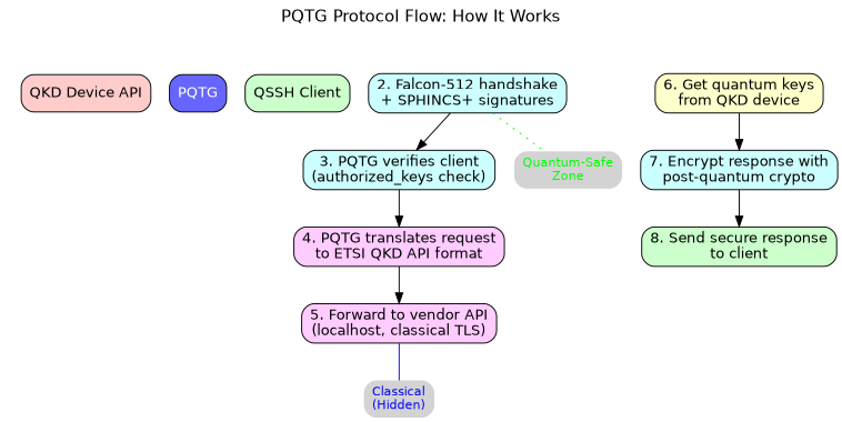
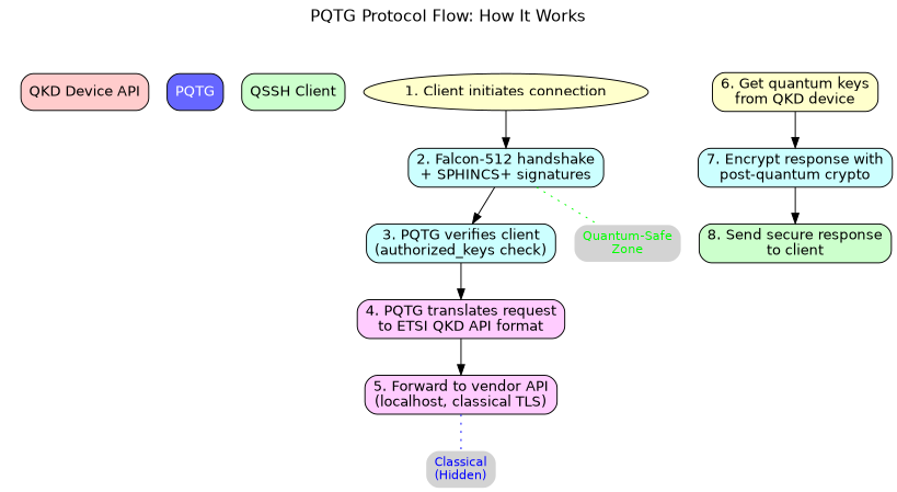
  digraph {
    fontname="DejaVu Sans"
    fontsize=16
    label="PQTG Protocol Flow: How It Works"
    labelloc=t
    rankdir=TB
    node [fillcolor="#ccffff" fontname="DejaVu Sans" shape=box style="rounded,filled"]
    edge [fontname="DejaVu Sans"]
    n1 [fillcolor="#ccffcc" label="QSSH Client"]
    n2 [fillcolor="#6666ff" fontcolor=white label=PQTG]
    n3 [fillcolor="#ffcccc" label="QKD Device API"]
+   n4 [fillcolor="#ffffcc" label="1. Client initiates connection" shape=ellipse]
    n5 [label="2. Falcon-512 handshake\n+ SPHINCS+ signatures"]
    n6 [label="3. PQTG verifies client\n(authorized_keys check)"]
    n7 [fontcolor=green fontsize=12 label="Quantum-Safe\nZone" shape=plaintext fillcolor=""]
    n8 [fillcolor="#ffccff" label="4. PQTG translates request\nto ETSI QKD API format"]
    n9 [fillcolor="#ffccff" label="5. Forward to vendor API\n(localhost, classical TLS)"]
    n10 [fontcolor=blue fontsize=12 label="Classical\n(Hidden)" shape=plaintext fillcolor=""]
    n11 [fillcolor="#ffffcc" label="6. Get quantum keys\nfrom QKD device"]
    n12 [label="7. Encrypt response with\npost-quantum crypto"]
    n13 [fillcolor="#ccffcc" label="8. Send secure response\nto client"]
    subgraph cluster_1 {
      style=invis
      n1
      n2
      n3
    }
+   n4 -> n5
    n5 -> n6
    n5 -> n7 [arrowhead=none color=green style=dotted]
    n6 -> n8
    n8 -> n9
-   n9 -> n10 [arrowhead=none color=blue style=solid]
+   n9 -> n10 [arrowhead=none color=blue style=dotted]
    n11 -> n12
    n12 -> n13
  }
